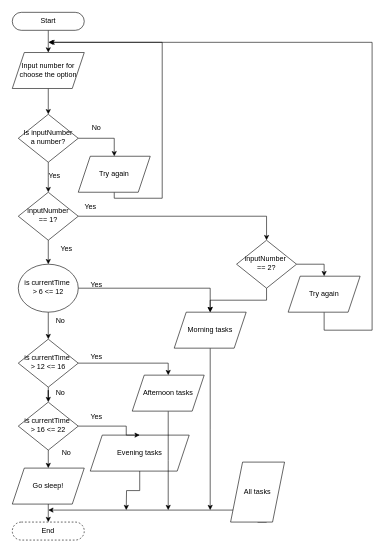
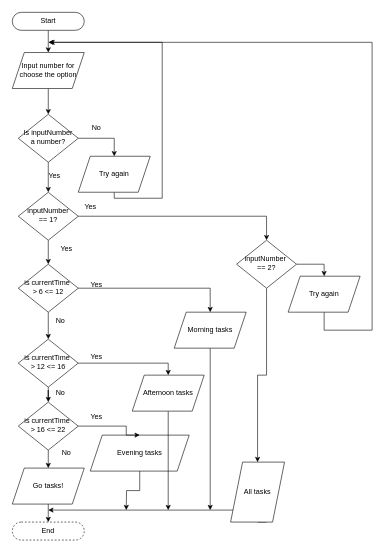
  <mxCell id="0" />
  <mxCell id="1" parent="0" />
  <mxCell id="2" value="" style="rounded=0;html=1;jettySize=auto;orthogonalLoop=1;fontSize=11;endArrow=classic;endFill=1;strokeWidth=1;shadow=0;labelBackgroundColor=none;edgeStyle=orthogonalEdgeStyle;exitX=0.5;exitY=1;exitDx=0;exitDy=0;" parent="1" source="6" target="5" edge="1"><mxGeometry relative="1" as="geometry"><mxPoint x="70" y="147" as="sourcePoint" /></mxGeometry></mxCell>
  <mxCell id="3" style="edgeStyle=orthogonalEdgeStyle;rounded=0;orthogonalLoop=1;jettySize=auto;html=1;exitX=0.5;exitY=1;exitDx=0;exitDy=0;entryX=0.5;entryY=0;entryDx=0;entryDy=0;" parent="1" source="5" edge="1"><mxGeometry relative="1" as="geometry"><mxPoint x="80" y="320" as="targetPoint" /></mxGeometry></mxCell>
  <mxCell id="4" style="edgeStyle=orthogonalEdgeStyle;rounded=0;orthogonalLoop=1;jettySize=auto;html=1;exitX=1;exitY=0.5;exitDx=0;exitDy=0;entryX=0.5;entryY=0;entryDx=0;entryDy=0;" parent="1" source="5" target="22" edge="1"><mxGeometry relative="1" as="geometry" /></mxCell>
  <mxCell id="5" value="Is inputNumber a number?" style="rhombus;whiteSpace=wrap;html=1;shadow=0;fontFamily=Helvetica;fontSize=12;align=center;strokeWidth=1;spacing=6;spacingTop=-4;" parent="1" vertex="1"><mxGeometry x="30" y="190" width="100" height="80" as="geometry" /></mxCell>
  <mxCell id="6" value="Input number for choose the option" style="shape=parallelogram;perimeter=parallelogramPerimeter;whiteSpace=wrap;html=1;fixedSize=1;" parent="1" vertex="1"><mxGeometry x="20" y="87" width="120" height="60" as="geometry" /></mxCell>
  <mxCell id="7" style="edgeStyle=orthogonalEdgeStyle;rounded=0;orthogonalLoop=1;jettySize=auto;html=1;exitX=0.5;exitY=1;exitDx=0;exitDy=0;entryX=0.5;entryY=0;entryDx=0;entryDy=0;" parent="1" source="8" target="6" edge="1"><mxGeometry relative="1" as="geometry" /></mxCell>
  <mxCell id="8" value="Start" style="rounded=1;whiteSpace=wrap;html=1;arcSize=50;" parent="1" vertex="1"><mxGeometry x="20" y="20" width="120" height="30" as="geometry" /></mxCell>
  <mxCell id="9" value="End" style="rounded=1;whiteSpace=wrap;html=1;arcSize=50;dashed=1;" parent="1" vertex="1"><mxGeometry x="20" y="870" width="120" height="30" as="geometry" /></mxCell>
  <mxCell id="10" value="Yes" style="text;html=1;align=center;verticalAlign=middle;resizable=0;points=[];autosize=1;strokeColor=none;fillColor=none;" parent="1" vertex="1"><mxGeometry x="70" y="278" width="40" height="30" as="geometry" /></mxCell>
  <mxCell id="11" style="edgeStyle=orthogonalEdgeStyle;rounded=0;orthogonalLoop=1;jettySize=auto;html=1;exitX=0.5;exitY=1;exitDx=0;exitDy=0;entryX=0.5;entryY=0;entryDx=0;entryDy=0;" edge="1" parent="1" source="13" target="29"><mxGeometry relative="1" as="geometry" /></mxCell>
  <mxCell id="12" style="edgeStyle=orthogonalEdgeStyle;rounded=0;orthogonalLoop=1;jettySize=auto;html=1;exitX=1;exitY=0.5;exitDx=0;exitDy=0;entryX=0.5;entryY=0;entryDx=0;entryDy=0;" edge="1" parent="1" source="13" target="18"><mxGeometry relative="1" as="geometry" /></mxCell>
  <mxCell id="13" value="inputNumber&lt;div&gt;== 1?&lt;/div&gt;" style="rhombus;whiteSpace=wrap;html=1;shadow=0;fontFamily=Helvetica;fontSize=12;align=center;strokeWidth=1;spacing=6;spacingTop=-4;" parent="1" vertex="1"><mxGeometry x="30" y="320" width="100" height="80" as="geometry" /></mxCell>
  <mxCell id="14" style="edgeStyle=orthogonalEdgeStyle;rounded=0;orthogonalLoop=1;jettySize=auto;html=1;exitX=0.5;exitY=1;exitDx=0;exitDy=0;" edge="1" parent="1" source="15"><mxGeometry relative="1" as="geometry"><mxPoint x="210" y="850" as="targetPoint" /></mxGeometry></mxCell>
  <mxCell id="15" value="Evening tasks" style="shape=parallelogram;perimeter=parallelogramPerimeter;whiteSpace=wrap;html=1;fixedSize=1;" parent="1" vertex="1"><mxGeometry x="150" y="725" width="165" height="60" as="geometry" /></mxCell>
- <mxCell id="16" style="edgeStyle=orthogonalEdgeStyle;rounded=0;orthogonalLoop=1;jettySize=auto;html=1;exitX=0.5;exitY=1;exitDx=0;exitDy=0;" edge="1" parent="1" source="18" target="39"><mxGeometry relative="1" as="geometry" /></mxCell>
+ <mxCell id="16" style="edgeStyle=orthogonalEdgeStyle;rounded=0;orthogonalLoop=1;jettySize=auto;html=1;exitX=0.5;exitY=1;exitDx=0;exitDy=0;entryX=0.5;entryY=0;entryDx=0;entryDy=0;" edge="1" parent="1" source="18" target="46"><mxGeometry relative="1" as="geometry" /></mxCell>
  <mxCell id="17" style="edgeStyle=orthogonalEdgeStyle;rounded=0;orthogonalLoop=1;jettySize=auto;html=1;exitX=1;exitY=0.5;exitDx=0;exitDy=0;" edge="1" parent="1" source="18" target="48"><mxGeometry relative="1" as="geometry" /></mxCell>
  <mxCell id="18" value="inputNumber&amp;nbsp;&lt;div&gt;== 2?&lt;/div&gt;" style="rhombus;whiteSpace=wrap;html=1;shadow=0;fontFamily=Helvetica;fontSize=12;align=center;strokeWidth=1;spacing=6;spacingTop=-4;" parent="1" vertex="1"><mxGeometry x="394" y="400" width="100" height="80" as="geometry" /></mxCell>
  <mxCell id="19" style="edgeStyle=orthogonalEdgeStyle;rounded=0;orthogonalLoop=1;jettySize=auto;html=1;exitX=0.5;exitY=1;exitDx=0;exitDy=0;entryX=0.5;entryY=0;entryDx=0;entryDy=0;" parent="1" source="20" target="9" edge="1"><mxGeometry relative="1" as="geometry" /></mxCell>
- <mxCell id="20" value="Go sleep!" style="shape=parallelogram;perimeter=parallelogramPerimeter;whiteSpace=wrap;html=1;fixedSize=1;" parent="1" vertex="1"><mxGeometry x="20" y="780" width="120" height="60" as="geometry" /></mxCell>
+ <mxCell id="20" value="Go tasks!" style="shape=parallelogram;perimeter=parallelogramPerimeter;whiteSpace=wrap;html=1;fixedSize=1;" parent="1" vertex="1"><mxGeometry x="20" y="780" width="120" height="60" as="geometry" /></mxCell>
  <mxCell id="21" style="edgeStyle=orthogonalEdgeStyle;rounded=0;orthogonalLoop=1;jettySize=auto;html=1;exitX=0.5;exitY=1;exitDx=0;exitDy=0;" parent="1" source="22" edge="1"><mxGeometry relative="1" as="geometry"><mxPoint x="80" y="70" as="targetPoint" /><Array as="points"><mxPoint x="190" y="330" /><mxPoint x="270" y="330" /><mxPoint x="270" y="70" /></Array></mxGeometry></mxCell>
  <mxCell id="22" value="Try again" style="shape=parallelogram;perimeter=parallelogramPerimeter;whiteSpace=wrap;html=1;fixedSize=1;" parent="1" vertex="1"><mxGeometry x="130" y="260" width="120" height="60" as="geometry" /></mxCell>
  <mxCell id="23" value="No" style="text;html=1;align=center;verticalAlign=middle;resizable=0;points=[];autosize=1;strokeColor=none;fillColor=none;" parent="1" vertex="1"><mxGeometry x="80" y="520" width="40" height="30" as="geometry" /></mxCell>
  <mxCell id="24" value="No" style="text;html=1;align=center;verticalAlign=middle;resizable=0;points=[];autosize=1;strokeColor=none;fillColor=none;" parent="1" vertex="1"><mxGeometry x="140" y="197" width="40" height="30" as="geometry" /></mxCell>
  <mxCell id="25" value="Yes" style="text;html=1;align=center;verticalAlign=middle;resizable=0;points=[];autosize=1;strokeColor=none;fillColor=none;" parent="1" vertex="1"><mxGeometry x="140" y="680" width="40" height="30" as="geometry" /></mxCell>
  <mxCell id="26" value="Yes" style="text;html=1;align=center;verticalAlign=middle;resizable=0;points=[];autosize=1;strokeColor=none;fillColor=none;" parent="1" vertex="1"><mxGeometry x="90" y="400" width="40" height="30" as="geometry" /></mxCell>
  <mxCell id="27" style="edgeStyle=orthogonalEdgeStyle;rounded=0;orthogonalLoop=1;jettySize=auto;html=1;exitX=0.5;exitY=1;exitDx=0;exitDy=0;entryX=0.5;entryY=0;entryDx=0;entryDy=0;" edge="1" parent="1" source="29" target="32"><mxGeometry relative="1" as="geometry" /></mxCell>
  <mxCell id="28" style="edgeStyle=orthogonalEdgeStyle;rounded=0;orthogonalLoop=1;jettySize=auto;html=1;exitX=1;exitY=0.5;exitDx=0;exitDy=0;entryX=0.5;entryY=0;entryDx=0;entryDy=0;" edge="1" parent="1" source="29" target="39"><mxGeometry relative="1" as="geometry" /></mxCell>
- <mxCell id="29" value="is currentTime&amp;nbsp;&lt;div&gt;&amp;gt; 6 &amp;lt;= 12&lt;/div&gt;" style="ellipse;whiteSpace=wrap;html=1;shadow=0;fontFamily=Helvetica;fontSize=12;align=center;strokeWidth=1;spacing=6;spacingTop=-4;" vertex="1" parent="1"><mxGeometry x="30" y="440" width="100" height="80" as="geometry" /></mxCell>
+ <mxCell id="29" value="is currentTime&amp;nbsp;&lt;div&gt;&amp;gt; 6 &amp;lt;= 12&lt;/div&gt;" style="rhombus;whiteSpace=wrap;html=1;shadow=0;fontFamily=Helvetica;fontSize=12;align=center;strokeWidth=1;spacing=6;spacingTop=-4;" vertex="1" parent="1"><mxGeometry x="30" y="440" width="100" height="80" as="geometry" /></mxCell>
  <mxCell id="30" style="edgeStyle=orthogonalEdgeStyle;rounded=0;orthogonalLoop=1;jettySize=auto;html=1;exitX=0.5;exitY=1;exitDx=0;exitDy=0;" edge="1" parent="1" source="32" target="35"><mxGeometry relative="1" as="geometry" /></mxCell>
  <mxCell id="31" style="edgeStyle=orthogonalEdgeStyle;rounded=0;orthogonalLoop=1;jettySize=auto;html=1;exitX=1;exitY=0.5;exitDx=0;exitDy=0;entryX=0.5;entryY=0;entryDx=0;entryDy=0;" edge="1" parent="1" source="32" target="37"><mxGeometry relative="1" as="geometry" /></mxCell>
  <mxCell id="32" value="is currentTime&amp;nbsp;&lt;div&gt;&amp;gt; 12 &amp;lt;= 16&lt;/div&gt;" style="rhombus;whiteSpace=wrap;html=1;shadow=0;fontFamily=Helvetica;fontSize=12;align=center;strokeWidth=1;spacing=6;spacingTop=-4;" vertex="1" parent="1"><mxGeometry x="30" y="565" width="100" height="80" as="geometry" /></mxCell>
  <mxCell id="33" style="edgeStyle=orthogonalEdgeStyle;rounded=0;orthogonalLoop=1;jettySize=auto;html=1;exitX=0.5;exitY=1;exitDx=0;exitDy=0;entryX=0.5;entryY=0;entryDx=0;entryDy=0;" edge="1" parent="1" source="35" target="20"><mxGeometry relative="1" as="geometry" /></mxCell>
  <mxCell id="34" style="edgeStyle=orthogonalEdgeStyle;rounded=0;orthogonalLoop=1;jettySize=auto;html=1;exitX=1;exitY=0.5;exitDx=0;exitDy=0;entryX=0.5;entryY=0;entryDx=0;entryDy=0;" edge="1" parent="1" source="35" target="15"><mxGeometry relative="1" as="geometry"><Array as="points"><mxPoint x="210" y="710" /></Array></mxGeometry></mxCell>
  <mxCell id="35" value="is currentTime&amp;nbsp;&lt;div&gt;&amp;gt; 16 &amp;lt;= 22&lt;/div&gt;" style="rhombus;whiteSpace=wrap;html=1;shadow=0;fontFamily=Helvetica;fontSize=12;align=center;strokeWidth=1;spacing=6;spacingTop=-4;" vertex="1" parent="1"><mxGeometry x="30" y="670" width="100" height="80" as="geometry" /></mxCell>
  <mxCell id="36" style="edgeStyle=orthogonalEdgeStyle;rounded=0;orthogonalLoop=1;jettySize=auto;html=1;exitX=0.5;exitY=1;exitDx=0;exitDy=0;" edge="1" parent="1" source="37"><mxGeometry relative="1" as="geometry"><mxPoint x="280" y="850" as="targetPoint" /></mxGeometry></mxCell>
  <mxCell id="37" value="Afternoon tasks" style="shape=parallelogram;perimeter=parallelogramPerimeter;whiteSpace=wrap;html=1;fixedSize=1;" vertex="1" parent="1"><mxGeometry x="220" y="625" width="120" height="60" as="geometry" /></mxCell>
  <mxCell id="38" style="edgeStyle=orthogonalEdgeStyle;rounded=0;orthogonalLoop=1;jettySize=auto;html=1;exitX=0.5;exitY=1;exitDx=0;exitDy=0;" edge="1" parent="1" source="39"><mxGeometry relative="1" as="geometry"><mxPoint x="350" y="850" as="targetPoint" /></mxGeometry></mxCell>
  <mxCell id="39" value="Morning tasks" style="shape=parallelogram;perimeter=parallelogramPerimeter;whiteSpace=wrap;html=1;fixedSize=1;" vertex="1" parent="1"><mxGeometry x="290" y="520" width="120" height="60" as="geometry" /></mxCell>
  <mxCell id="40" value="Yes" style="text;html=1;align=center;verticalAlign=middle;resizable=0;points=[];autosize=1;strokeColor=none;fillColor=none;" vertex="1" parent="1"><mxGeometry x="140" y="580" width="40" height="30" as="geometry" /></mxCell>
  <mxCell id="41" value="Yes" style="text;html=1;align=center;verticalAlign=middle;resizable=0;points=[];autosize=1;strokeColor=none;fillColor=none;" vertex="1" parent="1"><mxGeometry x="130" y="330" width="40" height="30" as="geometry" /></mxCell>
  <mxCell id="42" value="No" style="text;html=1;align=center;verticalAlign=middle;resizable=0;points=[];autosize=1;strokeColor=none;fillColor=none;" vertex="1" parent="1"><mxGeometry x="80" y="640" width="40" height="30" as="geometry" /></mxCell>
  <mxCell id="43" value="No" style="text;html=1;align=center;verticalAlign=middle;resizable=0;points=[];autosize=1;strokeColor=none;fillColor=none;" vertex="1" parent="1"><mxGeometry x="90" y="740" width="40" height="30" as="geometry" /></mxCell>
  <mxCell id="44" value="Yes" style="text;html=1;align=center;verticalAlign=middle;resizable=0;points=[];autosize=1;strokeColor=none;fillColor=none;" vertex="1" parent="1"><mxGeometry x="140" y="460" width="40" height="30" as="geometry" /></mxCell>
  <mxCell id="45" style="edgeStyle=orthogonalEdgeStyle;rounded=0;orthogonalLoop=1;jettySize=auto;html=1;exitX=0.5;exitY=1;exitDx=0;exitDy=0;" edge="1" parent="1" source="46"><mxGeometry relative="1" as="geometry"><mxPoint x="80" y="850" as="targetPoint" /><Array as="points"><mxPoint x="444" y="850" /></Array></mxGeometry></mxCell>
  <mxCell id="46" value="All tasks" style="shape=parallelogram;perimeter=parallelogramPerimeter;whiteSpace=wrap;html=1;fixedSize=1;" vertex="1" parent="1"><mxGeometry x="384" y="770" width="90" height="100" as="geometry" /></mxCell>
  <mxCell id="47" style="edgeStyle=orthogonalEdgeStyle;rounded=0;orthogonalLoop=1;jettySize=auto;html=1;exitX=0.5;exitY=1;exitDx=0;exitDy=0;" edge="1" parent="1" source="48"><mxGeometry relative="1" as="geometry"><mxPoint x="82" y="70" as="targetPoint" /><Array as="points"><mxPoint x="540" y="550" /><mxPoint x="620" y="550" /><mxPoint x="620" y="70" /></Array></mxGeometry></mxCell>
  <mxCell id="48" value="Try again" style="shape=parallelogram;perimeter=parallelogramPerimeter;whiteSpace=wrap;html=1;fixedSize=1;" vertex="1" parent="1"><mxGeometry x="480" y="460" width="120" height="60" as="geometry" /></mxCell>
